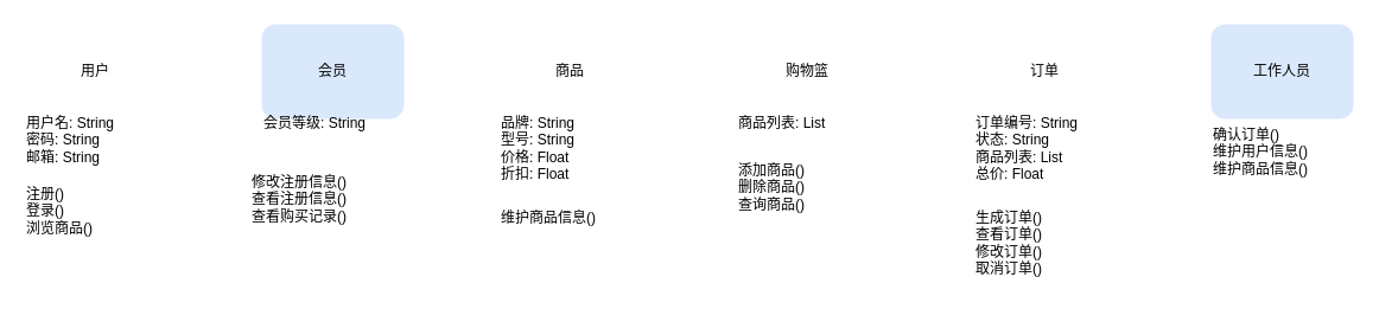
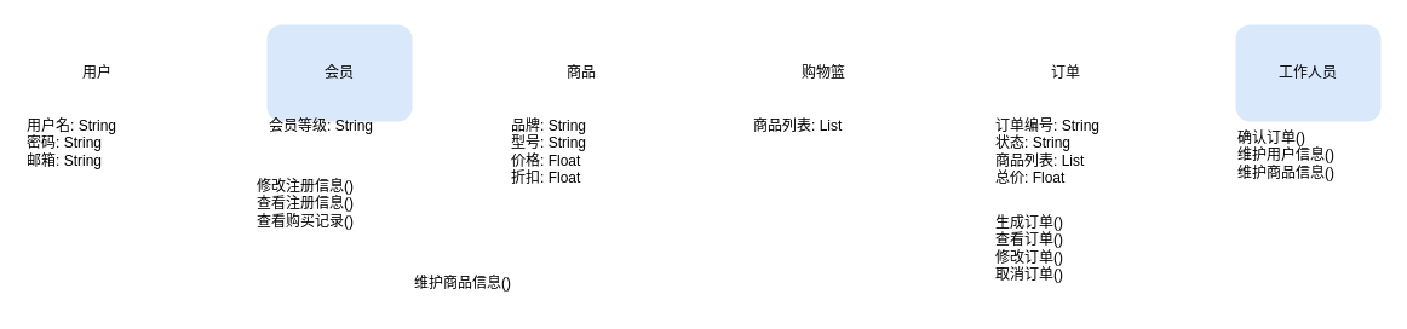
  <mxCell id="0" />
  <mxCell id="1" parent="0" />
  <mxCell id="2" value="用户" style="rounded=1;whiteSpace=wrap;html=1;strokeColor=none;fillColor=#FFFFFF;" vertex="1" parent="1"><mxGeometry x="20" y="20" width="120" height="80" as="geometry" /></mxCell>
  <mxCell id="3" value="用户名: String&#10;密码: String&#10;邮箱: String" style="text;html=1;strokeColor=none;fillColor=none;" vertex="1" parent="1"><mxGeometry x="20" y="90" width="120" height="60" as="geometry" /></mxCell>
- <mxCell id="4" value="注册()&#10;登录()&#10;浏览商品()" style="text;html=1;strokeColor=none;fillColor=none;" vertex="1" parent="1"><mxGeometry x="20" y="150" width="120" height="60" as="geometry" /></mxCell>
  <mxCell id="5" value="会员" style="rounded=1;whiteSpace=wrap;html=1;strokeColor=none;fillColor=#dae8fc;" vertex="1" parent="1"><mxGeometry x="220" y="20" width="120" height="80" as="geometry" /></mxCell>
  <mxCell id="6" value="会员等级: String" style="text;html=1;strokeColor=none;fillColor=none;" vertex="1" parent="1"><mxGeometry x="220" y="90" width="120" height="40" as="geometry" /></mxCell>
  <mxCell id="7" value="修改注册信息()&#10;查看注册信息()&#10;查看购买记录()" style="text;html=1;strokeColor=none;fillColor=none;" vertex="1" parent="1"><mxGeometry x="210" y="140" width="120" height="60" as="geometry" /></mxCell>
  <mxCell id="8" value="商品" style="rounded=1;whiteSpace=wrap;html=1;strokeColor=none;fillColor=#FFFFFF;" vertex="1" parent="1"><mxGeometry x="420" y="20" width="120" height="80" as="geometry" /></mxCell>
  <mxCell id="9" value="品牌: String&#10;型号: String&#10;价格: Float&#10;折扣: Float" style="text;html=1;strokeColor=none;fillColor=none;" vertex="1" parent="1"><mxGeometry x="420" y="90" width="120" height="80" as="geometry" /></mxCell>
- <mxCell id="10" value="维护商品信息()" style="text;html=1;strokeColor=none;fillColor=none;" vertex="1" parent="1"><mxGeometry x="420" y="170" width="120" height="40" as="geometry" /></mxCell>
+ <mxCell id="10" value="维护商品信息()" style="text;html=1;strokeColor=none;fillColor=none;" vertex="1" parent="1"><mxGeometry x="340" y="220" width="120" height="40" as="geometry" /></mxCell>
  <mxCell id="11" value="购物篮" style="rounded=1;whiteSpace=wrap;html=1;strokeColor=none;fillColor=#FFFFFF;" vertex="1" parent="1"><mxGeometry x="620" y="20" width="120" height="80" as="geometry" /></mxCell>
  <mxCell id="12" value="商品列表: List&lt;Product&gt;" style="text;html=1;strokeColor=none;fillColor=none;" vertex="1" parent="1"><mxGeometry x="620" y="90" width="120" height="40" as="geometry" /></mxCell>
- <mxCell id="13" value="添加商品()&#10;删除商品()&#10;查询商品()" style="text;html=1;strokeColor=none;fillColor=none;" vertex="1" parent="1"><mxGeometry x="620" y="130" width="120" height="60" as="geometry" /></mxCell>
  <mxCell id="14" value="订单" style="rounded=1;whiteSpace=wrap;html=1;strokeColor=none;fillColor=#FFFFFF;" vertex="1" parent="1"><mxGeometry x="820" y="20" width="120" height="80" as="geometry" /></mxCell>
  <mxCell id="15" value="订单编号: String&#10;状态: String&#10;商品列表: List&lt;Product&gt;&#10;总价: Float" style="text;html=1;strokeColor=none;fillColor=none;" vertex="1" parent="1"><mxGeometry x="820" y="90" width="120" height="80" as="geometry" /></mxCell>
  <mxCell id="16" value="生成订单()&#10;查看订单()&#10;修改订单()&#10;取消订单()" style="text;html=1;strokeColor=none;fillColor=none;" vertex="1" parent="1"><mxGeometry x="820" y="170" width="120" height="80" as="geometry" /></mxCell>
  <mxCell id="17" value="工作人员" style="rounded=1;whiteSpace=wrap;html=1;strokeColor=none;fillColor=#dae8fc;" vertex="1" parent="1"><mxGeometry x="1020" y="20" width="120" height="80" as="geometry" /></mxCell>
  <mxCell id="18" value="确认订单()&#10;维护用户信息()&#10;维护商品信息()" style="text;html=1;strokeColor=none;fillColor=none;" vertex="1" parent="1"><mxGeometry x="1020" y="100" width="120" height="80" as="geometry" /></mxCell>
